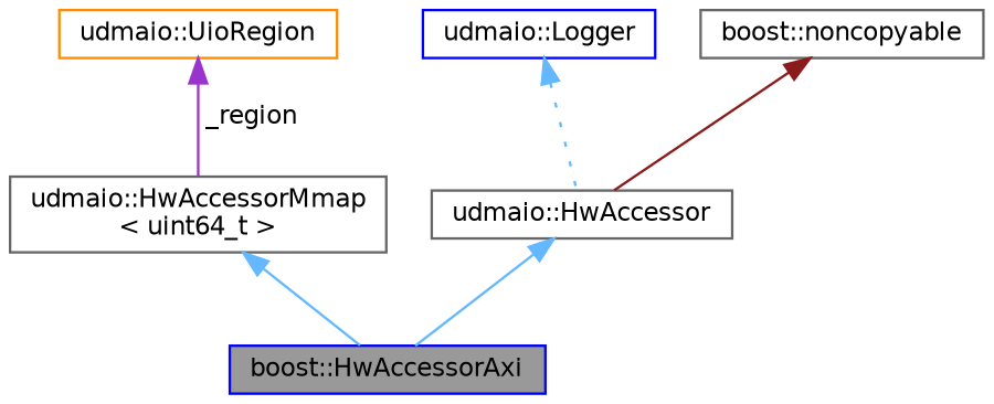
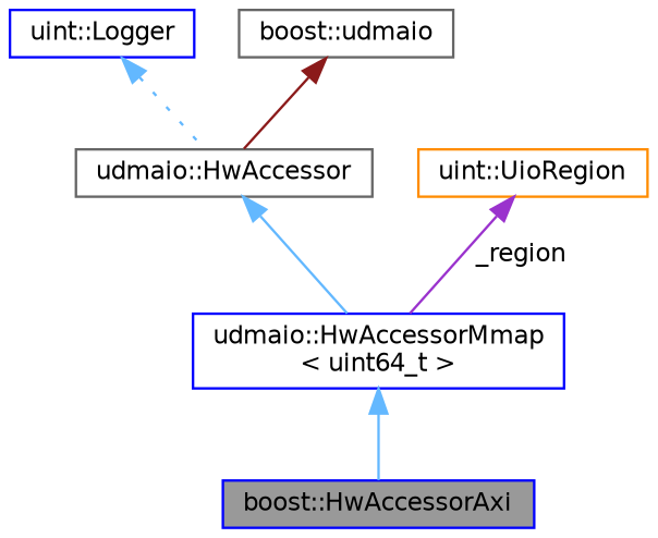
  digraph {
    node [color=gray40 fillcolor=white fontname=Helvetica fontsize=10 shape=box style=filled]
    edge [color=steelblue1 dir=back fontname=Helvetica fontsize=10 labelfontname=Helvetica labelfontsize=10 style=solid]
    n1 [color=blue fillcolor=grey60 fontcolor=black height=0.2 label="boost::HwAccessorAxi" width=0.4]
-   n2 [height=0.2 label="udmaio::HwAccessorMmap\l\< uint64_t \>" width=0.4]
+   n2 [color=blue height=0.2 label="udmaio::HwAccessorMmap\l\< uint64_t \>" width=0.4]
    n3 [height=0.2 label="udmaio::HwAccessor" width=0.4]
-   n4 [color=blue height=0.2 label="udmaio::Logger" width=0.4]
-   n5 [height=0.2 label="boost::noncopyable" width=0.4]
-   n6 [color=darkorange height=0.2 label="udmaio::UioRegion" width=0.4]
+   n4 [color=blue height=0.2 label="uint::Logger" width=0.4]
+   n5 [height=0.2 label="boost::udmaio" width=0.4]
+   n6 [color=darkorange height=0.2 label="uint::UioRegion" width=0.4]
    n2 -> n1
-   n3 -> n1
+   n3 -> n2
    n4 -> n3 [style=dotted]
    n5 -> n3 [color=firebrick4]
    n6 -> n2 [color=darkorchid3 label=" _region"]
  }
